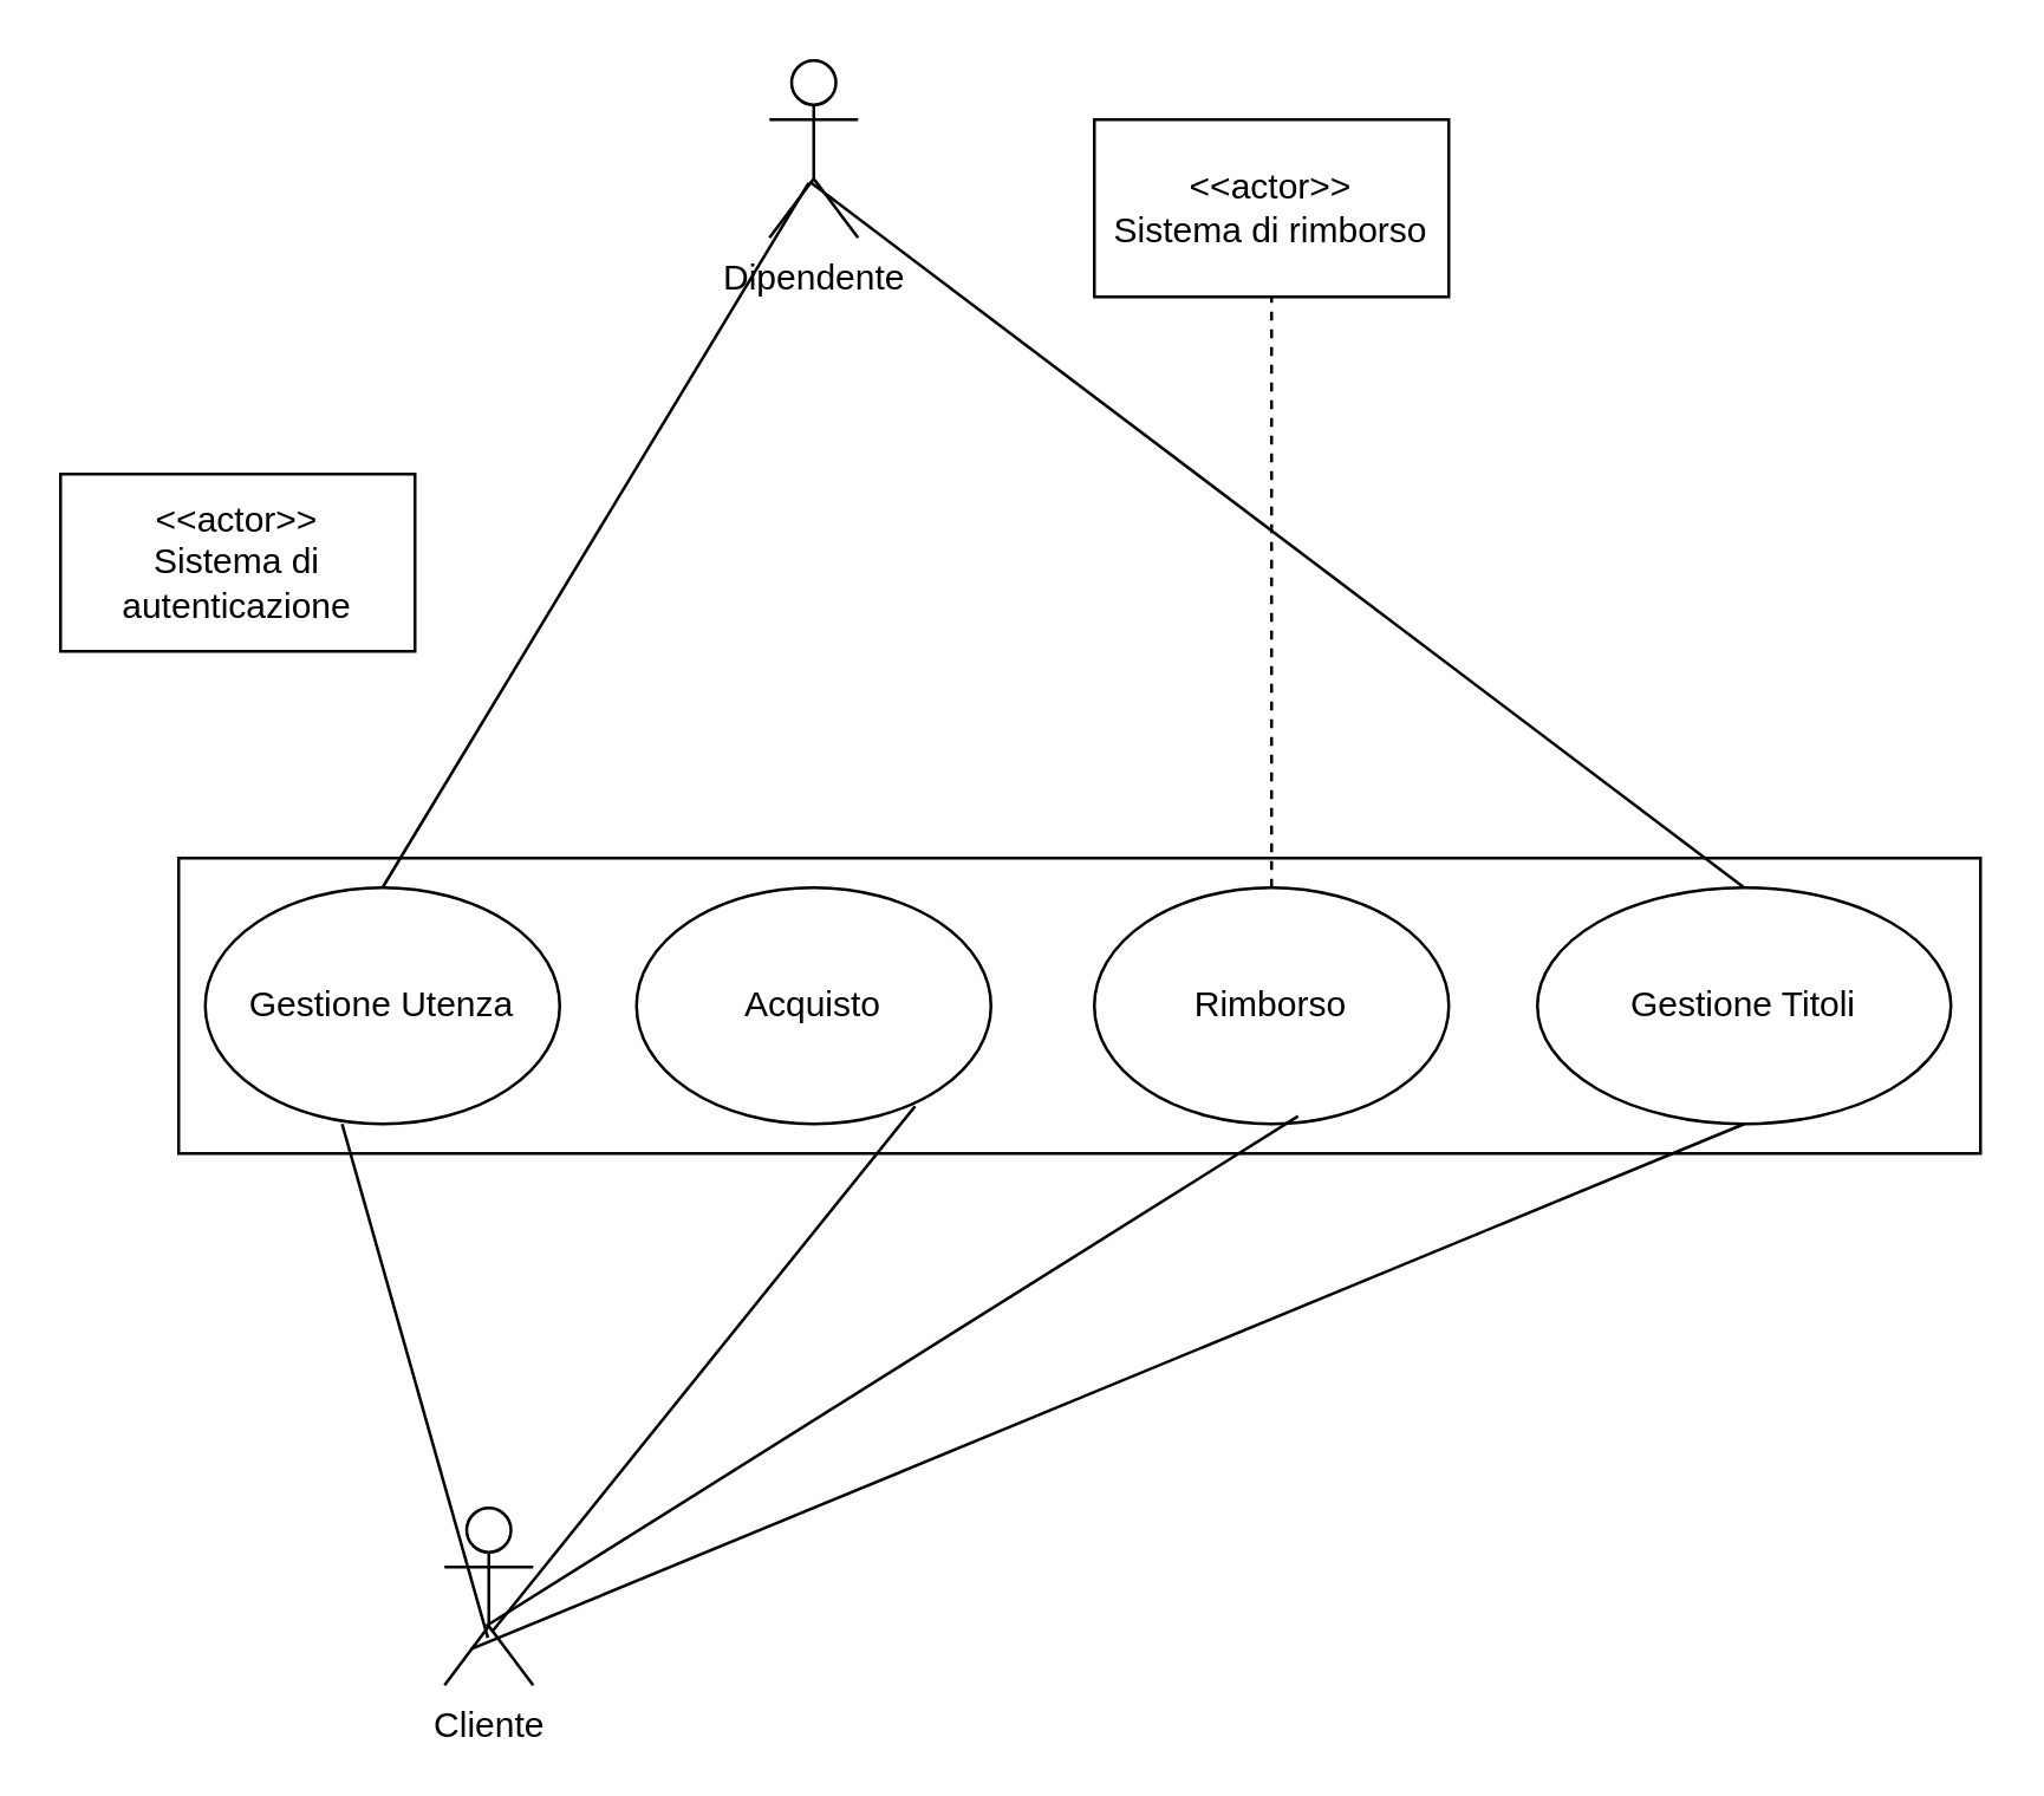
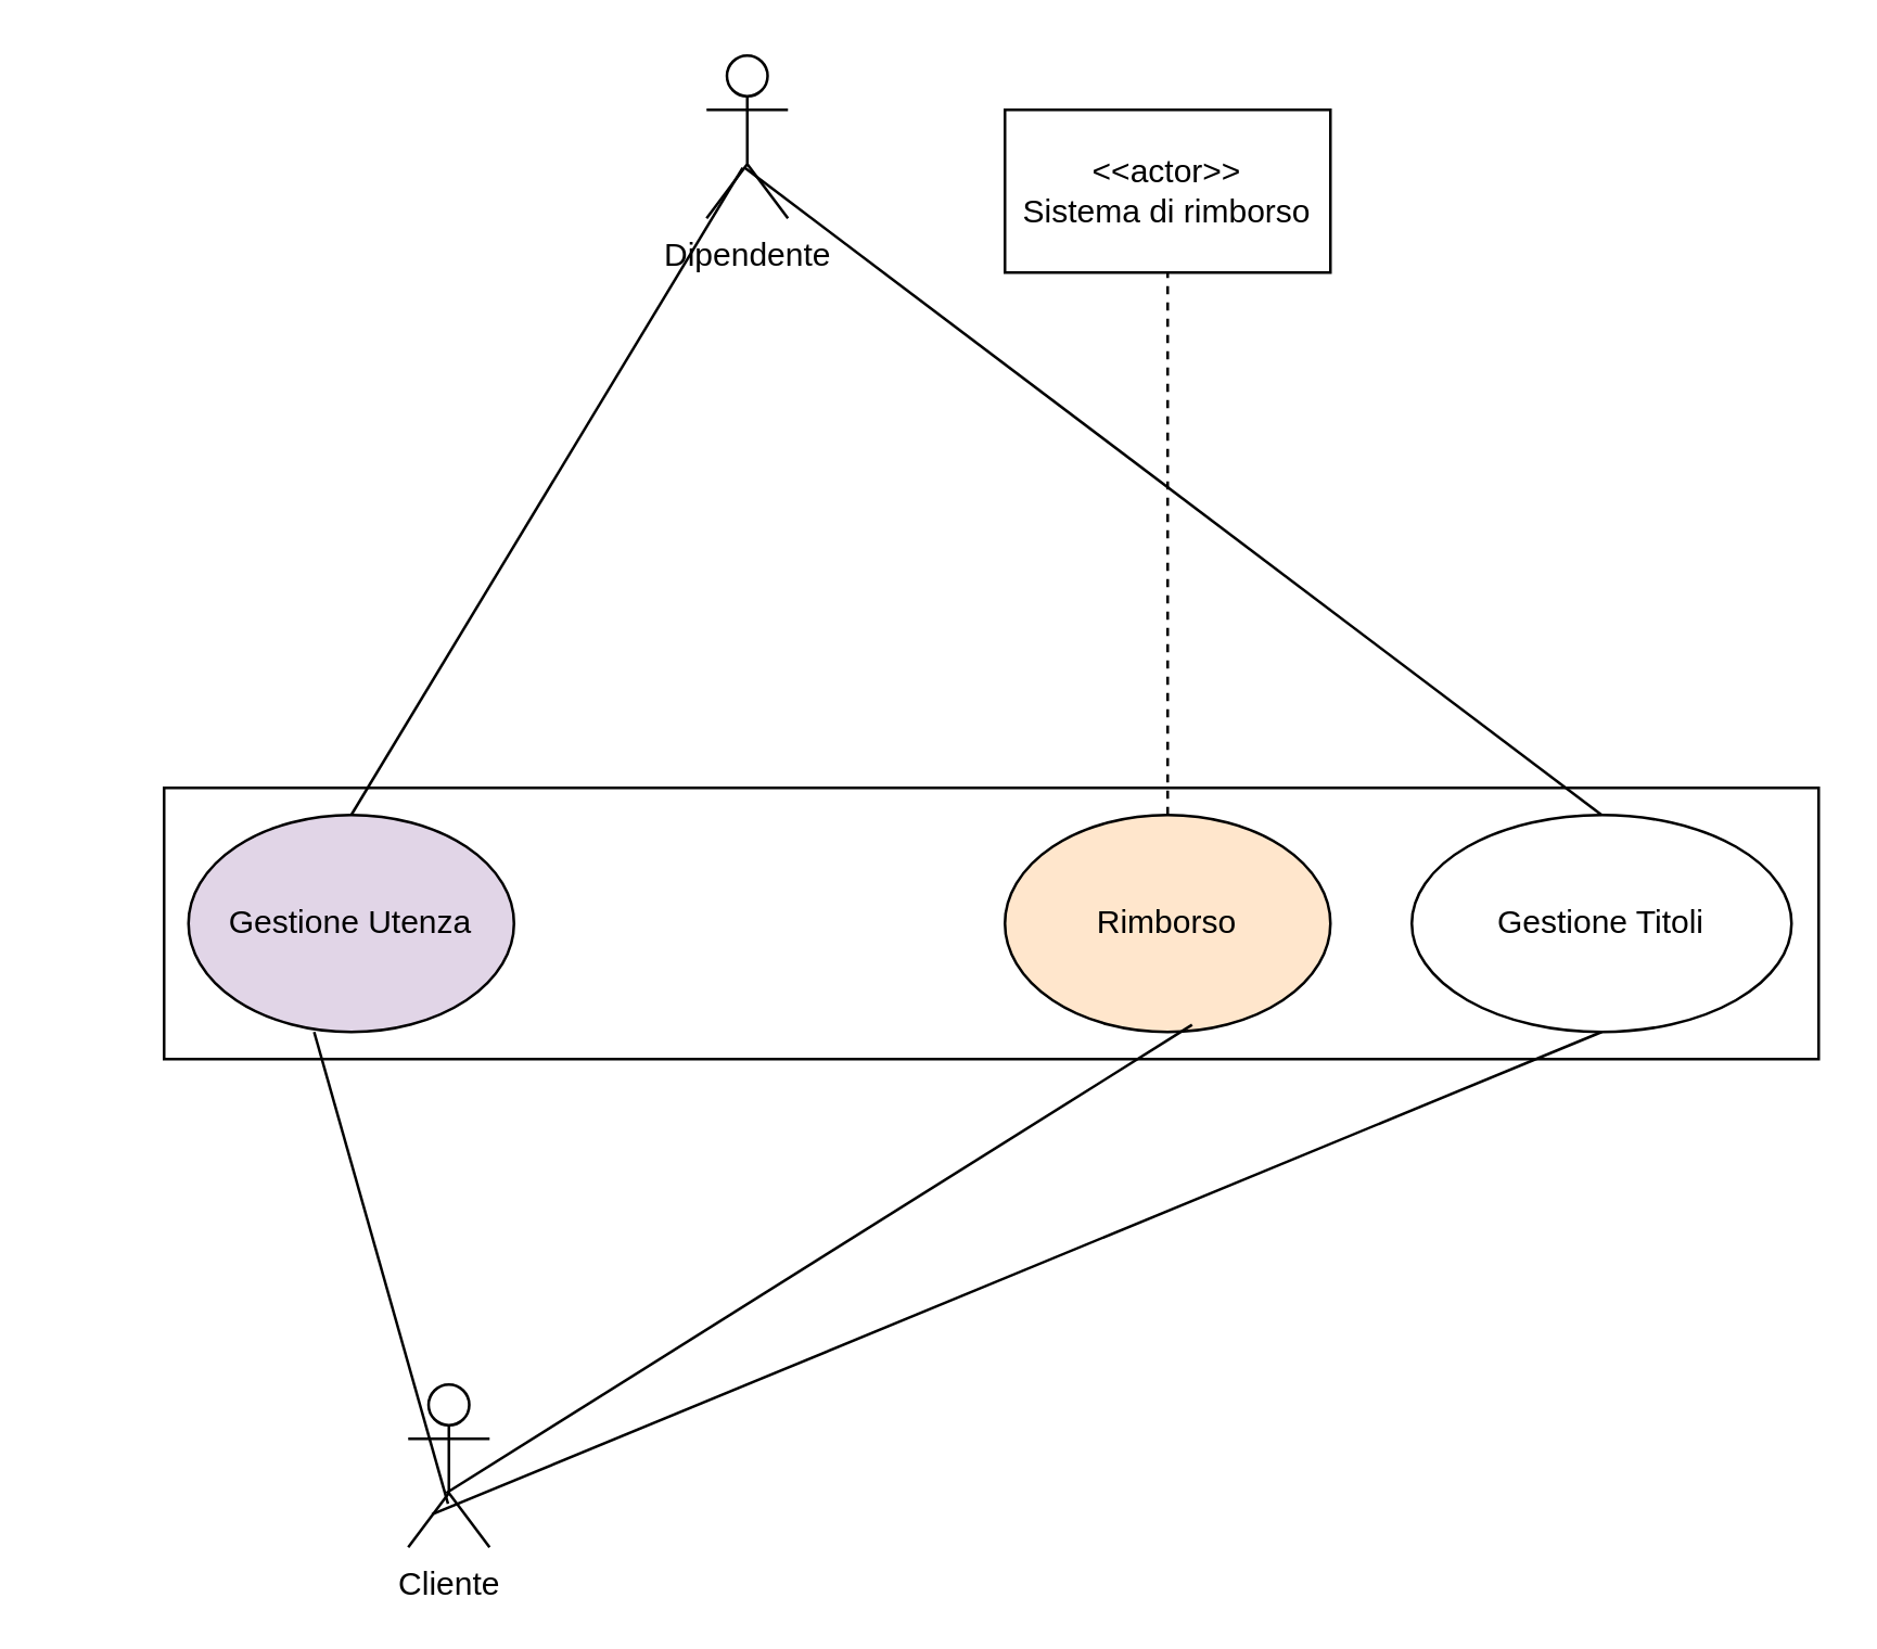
  <mxCell id="0" />
  <mxCell id="1" parent="0" />
  <mxCell id="2" value="Cliente&lt;div&gt;&lt;br&gt;&lt;/div&gt;" style="shape=umlActor;verticalLabelPosition=bottom;verticalAlign=top;html=1;" vertex="1" parent="1"><mxGeometry x="150" y="510" width="30" height="60" as="geometry" /></mxCell>
  <mxCell id="3" value="&lt;div&gt;Dipendente&lt;/div&gt;&lt;div&gt;&lt;br&gt;&lt;/div&gt;" style="shape=umlActor;verticalLabelPosition=bottom;verticalAlign=top;html=1;" vertex="1" parent="1"><mxGeometry x="260" y="20" width="30" height="60" as="geometry" /></mxCell>
  <mxCell id="4" value="" style="rounded=0;whiteSpace=wrap;html=1;" vertex="1" parent="1"><mxGeometry x="60" y="290" width="610" height="100" as="geometry" /></mxCell>
- <mxCell id="5" value="Acquisto" style="ellipse;whiteSpace=wrap;html=1;" vertex="1" parent="1"><mxGeometry x="215" y="300" width="120" height="80" as="geometry" /></mxCell>
- <mxCell id="6" value="Rimborso" style="ellipse;whiteSpace=wrap;html=1;" vertex="1" parent="1"><mxGeometry x="370" y="300" width="120" height="80" as="geometry" /></mxCell>
+ <mxCell id="6" value="Rimborso" style="ellipse;whiteSpace=wrap;html=1;fillColor=#ffe6cc;" vertex="1" parent="1"><mxGeometry x="370" y="300" width="120" height="80" as="geometry" /></mxCell>
  <mxCell id="7" value="Gestione Titoli" style="ellipse;whiteSpace=wrap;html=1;" vertex="1" parent="1"><mxGeometry x="520" y="300" width="140" height="80" as="geometry" /></mxCell>
- <mxCell id="8" value="&amp;lt;&amp;lt;actor&amp;gt;&amp;gt;&lt;div&gt;Sistema di autenticazione&lt;/div&gt;" style="rounded=0;whiteSpace=wrap;html=1;" vertex="1" parent="1"><mxGeometry x="20" y="160" width="120" height="60" as="geometry" /></mxCell>
- <mxCell id="9" value="Gestione Utenza" style="ellipse;whiteSpace=wrap;html=1;" vertex="1" parent="1"><mxGeometry x="69" y="300" width="120" height="80" as="geometry" /></mxCell>
+ <mxCell id="9" value="Gestione Utenza" style="ellipse;whiteSpace=wrap;html=1;fillColor=#e1d5e7;" vertex="1" parent="1"><mxGeometry x="69" y="300" width="120" height="80" as="geometry" /></mxCell>
  <mxCell id="10" value="" style="endArrow=none;html=1;rounded=0;exitX=0.489;exitY=0.733;exitDx=0;exitDy=0;exitPerimeter=0;entryX=0.386;entryY=1;entryDx=0;entryDy=0;entryPerimeter=0;" edge="1" parent="1" source="2" target="9"><mxGeometry width="50" height="50" relative="1" as="geometry"><mxPoint x="468" y="580" as="sourcePoint" /><mxPoint x="170" y="380" as="targetPoint" /></mxGeometry></mxCell>
- <mxCell id="11" value="" style="endArrow=none;html=1;rounded=0;exitX=0.533;exitY=0.7;exitDx=0;exitDy=0;exitPerimeter=0;entryX=0.786;entryY=0.925;entryDx=0;entryDy=0;entryPerimeter=0;" edge="1" parent="1" source="2" target="5"><mxGeometry width="50" height="50" relative="1" as="geometry"><mxPoint x="248" y="690" as="sourcePoint" /><mxPoint x="-50" y="490" as="targetPoint" /></mxGeometry></mxCell>
  <mxCell id="12" value="" style="endArrow=none;html=1;rounded=0;entryX=0.575;entryY=0.967;entryDx=0;entryDy=0;entryPerimeter=0;exitX=0.467;exitY=0.667;exitDx=0;exitDy=0;exitPerimeter=0;" edge="1" parent="1" source="2" target="6"><mxGeometry width="50" height="50" relative="1" as="geometry"><mxPoint x="430" y="470" as="sourcePoint" /><mxPoint x="480" y="420" as="targetPoint" /></mxGeometry></mxCell>
  <mxCell id="13" value="" style="endArrow=none;html=1;rounded=0;exitX=0.5;exitY=0;exitDx=0;exitDy=0;entryX=0.444;entryY=0.689;entryDx=0;entryDy=0;entryPerimeter=0;" edge="1" parent="1" source="9" target="3"><mxGeometry width="50" height="50" relative="1" as="geometry"><mxPoint x="-15" y="310" as="sourcePoint" /><mxPoint x="693" y="222" as="targetPoint" /></mxGeometry></mxCell>
  <mxCell id="14" value="" style="endArrow=none;html=1;rounded=0;entryX=0.467;entryY=0.689;entryDx=0;entryDy=0;entryPerimeter=0;exitX=0.5;exitY=0;exitDx=0;exitDy=0;" edge="1" parent="1" source="7" target="3"><mxGeometry width="50" height="50" relative="1" as="geometry"><mxPoint x="875" y="300" as="sourcePoint" /><mxPoint x="500" y="290" as="targetPoint" /></mxGeometry></mxCell>
  <mxCell id="15" value="&amp;lt;&amp;lt;actor&amp;gt;&amp;gt;&lt;div&gt;Sistema di rimborso&lt;/div&gt;" style="rounded=0;whiteSpace=wrap;html=1;" vertex="1" parent="1"><mxGeometry x="370" y="40" width="120" height="60" as="geometry" /></mxCell>
  <mxCell id="16" value="" style="endArrow=none;html=1;rounded=0;entryX=0.5;entryY=1;entryDx=0;entryDy=0;exitX=0.5;exitY=0;exitDx=0;exitDy=0;dashed=1;" edge="1" parent="1" source="6" target="15"><mxGeometry width="50" height="50" relative="1" as="geometry"><mxPoint x="350" y="340" as="sourcePoint" /><mxPoint x="400" y="290" as="targetPoint" /></mxGeometry></mxCell>
  <mxCell id="17" value="" style="endArrow=none;html=1;rounded=0;entryX=0.5;entryY=1;entryDx=0;entryDy=0;exitX=0.292;exitY=0.798;exitDx=0;exitDy=0;exitPerimeter=0;" edge="1" parent="1" source="2" target="7"><mxGeometry width="50" height="50" relative="1" as="geometry"><mxPoint x="350" y="340" as="sourcePoint" /><mxPoint x="400" y="290" as="targetPoint" /></mxGeometry></mxCell>
